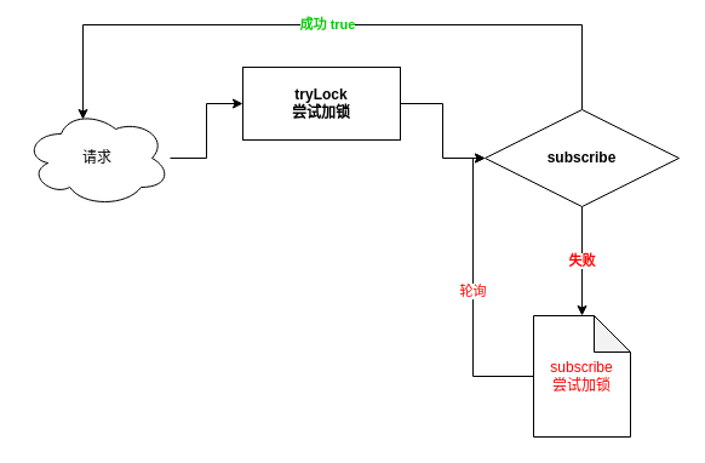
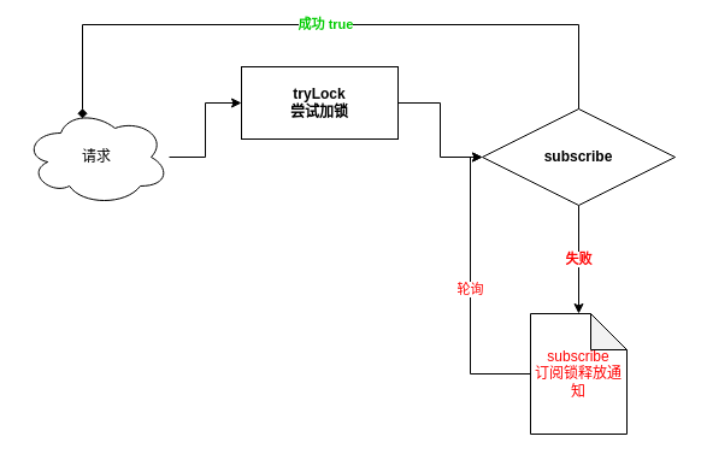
  <mxCell id="0" />
  <mxCell id="1" parent="0" />
  <mxCell id="2" style="edgeStyle=orthogonalEdgeStyle;rounded=0;orthogonalLoop=1;jettySize=auto;html=1;entryX=0;entryY=0.5;entryDx=0;entryDy=0;" edge="1" parent="1" source="3" target="6"><mxGeometry relative="1" as="geometry" /></mxCell>
  <mxCell id="3" value="&lt;b&gt;tryLock&lt;br&gt;尝试加锁&lt;/b&gt;" style="rounded=0;whiteSpace=wrap;html=1;" vertex="1" parent="1"><mxGeometry x="200" y="55" width="130" height="60" as="geometry" /></mxCell>
- <mxCell id="4" value="成功 true" style="edgeStyle=elbowEdgeStyle;rounded=0;orthogonalLoop=1;jettySize=auto;html=1;fontColor=#00CC00;strokeColor=#000000;fillColor=#000000;entryX=0.4;entryY=0.1;entryDx=0;entryDy=0;entryPerimeter=0;elbow=vertical;fontStyle=1;exitX=0.5;exitY=0;exitDx=0;exitDy=0;" edge="1" parent="1" source="6" target="8"><mxGeometry relative="1" as="geometry"><mxPoint x="240" y="30" as="targetPoint" /><mxPoint x="480" y="80" as="sourcePoint" /><Array as="points"><mxPoint x="310" y="20" /></Array></mxGeometry></mxCell>
+ <mxCell id="4" value="成功 true" style="edgeStyle=elbowEdgeStyle;rounded=0;orthogonalLoop=1;jettySize=auto;html=1;fontColor=#00CC00;strokeColor=#000000;fillColor=#000000;entryX=0.4;entryY=0.1;entryDx=0;entryDy=0;entryPerimeter=0;elbow=vertical;fontStyle=1;exitX=0.5;exitY=0;exitDx=0;exitDy=0;endArrow=diamond;" edge="1" parent="1" source="6" target="8"><mxGeometry relative="1" as="geometry"><mxPoint x="240" y="30" as="targetPoint" /><mxPoint x="480" y="80" as="sourcePoint" /><Array as="points"><mxPoint x="310" y="20" /></Array></mxGeometry></mxCell>
  <mxCell id="5" value="&lt;font color=&quot;#ff0000&quot;&gt;失败&lt;/font&gt;" style="edgeStyle=elbowEdgeStyle;rounded=0;orthogonalLoop=1;jettySize=auto;elbow=vertical;html=1;exitX=0.5;exitY=1;exitDx=0;exitDy=0;entryX=0.5;entryY=0;entryDx=0;entryDy=0;fontColor=#000000;strokeColor=#000000;fillColor=#000000;fontStyle=1;entryPerimeter=0;" edge="1" parent="1" source="6" target="10"><mxGeometry relative="1" as="geometry"><mxPoint x="480" y="400" as="targetPoint" /></mxGeometry></mxCell>
  <mxCell id="6" value="subscribe" style="rhombus;whiteSpace=wrap;html=1;fontStyle=1" vertex="1" parent="1"><mxGeometry x="400" y="90" width="160" height="80" as="geometry" /></mxCell>
  <mxCell id="7" value="" style="edgeStyle=orthogonalEdgeStyle;rounded=0;orthogonalLoop=1;jettySize=auto;html=1;fontColor=#00CC00;strokeColor=#000000;fillColor=#000000;" edge="1" parent="1" source="8" target="3"><mxGeometry relative="1" as="geometry" /></mxCell>
  <mxCell id="8" value="&lt;font color=&quot;#000000&quot;&gt;请求&lt;/font&gt;" style="ellipse;shape=cloud;whiteSpace=wrap;html=1;fontColor=#00CC00;" vertex="1" parent="1"><mxGeometry x="20" y="90" width="120" height="80" as="geometry" /></mxCell>
  <mxCell id="9" value="轮询" style="edgeStyle=elbowEdgeStyle;rounded=0;orthogonalLoop=1;jettySize=auto;elbow=vertical;html=1;entryX=0;entryY=0.5;entryDx=0;entryDy=0;fontColor=#FF0000;strokeColor=#000000;fillColor=#000000;" edge="1" parent="1" source="10" target="6"><mxGeometry relative="1" as="geometry"><Array as="points"><mxPoint x="390" y="310" /></Array></mxGeometry></mxCell>
- <mxCell id="10" value="subscribe&lt;br&gt;尝试加锁" style="shape=note;whiteSpace=wrap;html=1;backgroundOutline=1;darkOpacity=0.05;fontColor=#FF0000;" vertex="1" parent="1"><mxGeometry x="440" y="260" width="80" height="100" as="geometry" /></mxCell>
+ <mxCell id="10" value="subscribe&lt;br&gt;订阅锁释放通知" style="shape=note;whiteSpace=wrap;html=1;backgroundOutline=1;darkOpacity=0.05;fontColor=#FF0000;" vertex="1" parent="1"><mxGeometry x="440" y="260" width="80" height="100" as="geometry" /></mxCell>
